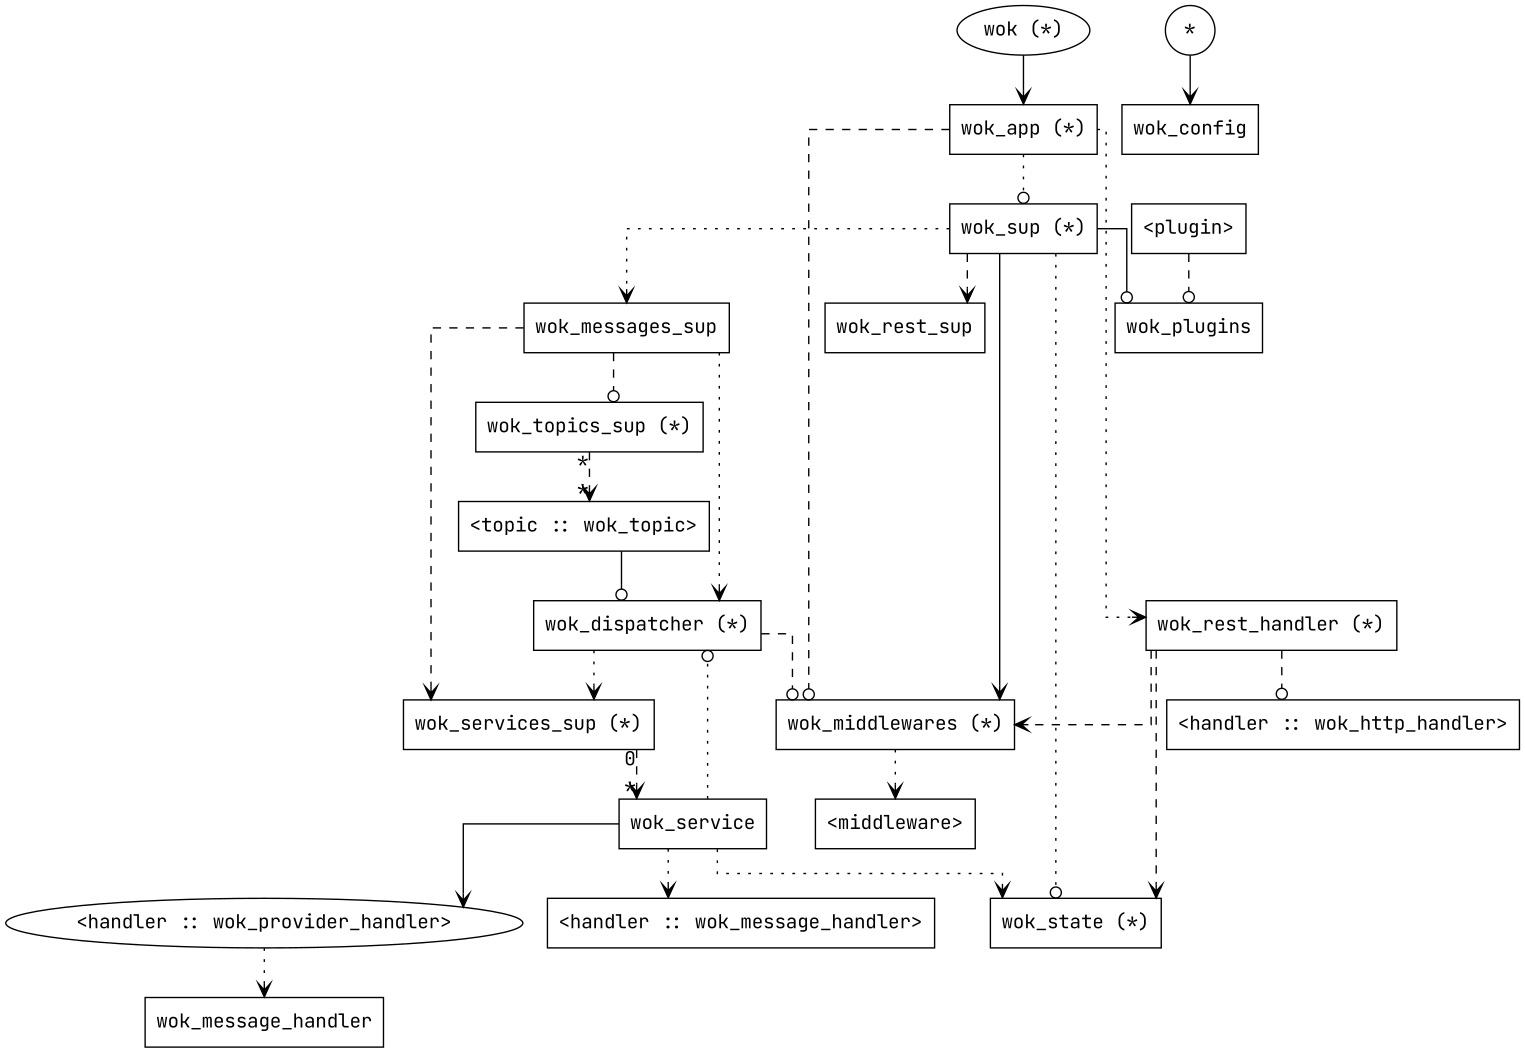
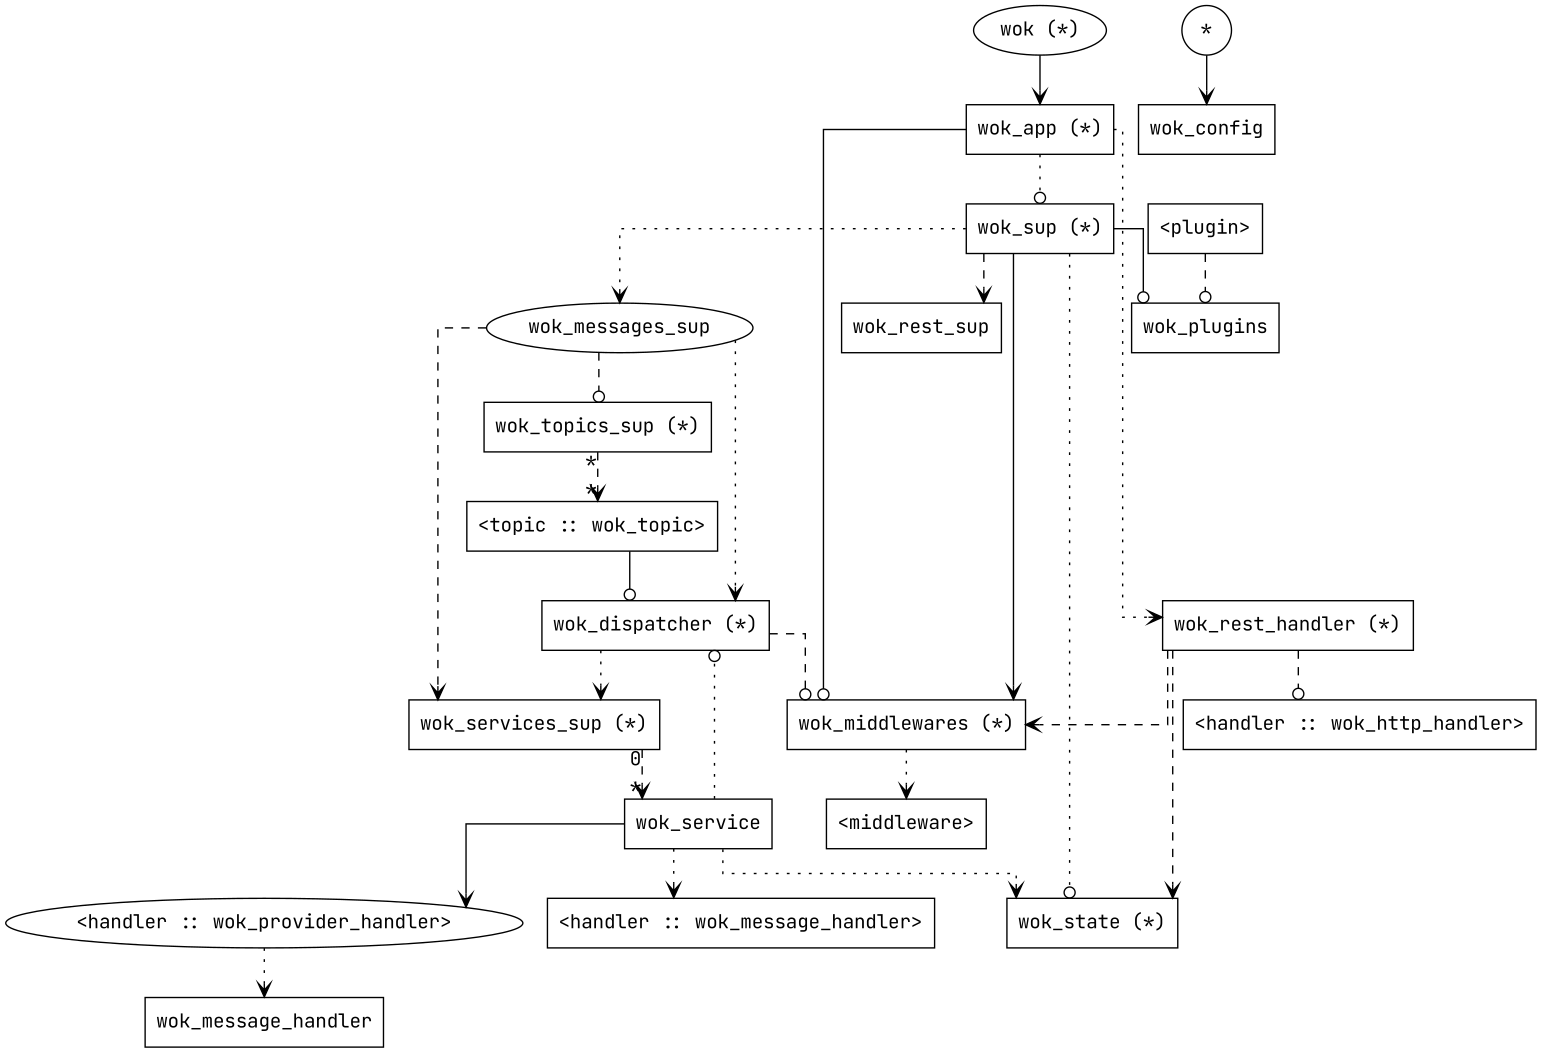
  digraph {
    fontname="JetBrains Mono"
    splines=ortho
    node [fontname="JetBrains Mono" shape=box]
    edge [arrowhead=vee fontname="JetBrains Mono" style=dotted]
    n1 [label="wok (*)" shape=oval]
    n2 [label="wok_app (*)"]
    n3 [label="wok_sup (*)"]
    n4 [label="wok_rest_handler (*)"]
    n5 [label="wok_middlewares (*)"]
    n6 [label="wok_state (*)"]
-   wok_messages_sup
+   wok_messages_sup [shape=ellipse]
    wok_rest_sup
    wok_plugins
    "<handler :: wok_http_handler>"
    "<middleware>"
    n12 [label="wok_dispatcher (*)"]
    n13 [label="wok_services_sup (*)"]
    n14 [label="wok_topics_sup (*)"]
    wok_service
    "<handler :: wok_message_handler>"
    "<handler :: wok_provider_handler>" [shape=ellipse]
    n18 [label="<topic :: wok_topic>"]
    n19 [label="*" shape=circle]
    wok_config
    "<plugin>"
    wok_message_handler
    n1 -> n2 [style=solid]
    n2 -> n3 [arrowhead=odot]
    n2 -> n4
-   n2 -> n5 [arrowhead=odot style=dashed]
+   n2 -> n5 [arrowhead=odot style=solid]
    n3 -> n5 [style=solid]
    n3 -> n6 [arrowhead=odot]
    n3 -> wok_messages_sup
    n3 -> wok_rest_sup [style=dashed]
    n3 -> wok_plugins [arrowhead=odot style=solid]
    n4 -> n5 [style=dashed]
    n4 -> n6 [style=dashed]
    n4 -> "<handler :: wok_http_handler>" [arrowhead=odot style=dashed]
    n5 -> "<middleware>"
    wok_messages_sup -> n12
    wok_messages_sup -> n13 [style=dashed]
    wok_messages_sup -> n14 [arrowhead=odot style=dashed]
    n12 -> n5 [arrowhead=odot style=dashed]
    n12 -> n13
    n13 -> wok_service [headlabel="*" style=dashed taillabel=0]
    n14 -> n18 [headlabel="*" style=dashed taillabel="*"]
    wok_service -> n6
    wok_service -> n12 [arrowhead=odot]
    wok_service -> "<handler :: wok_message_handler>"
    wok_service -> "<handler :: wok_provider_handler>" [style=solid]
    "<handler :: wok_provider_handler>" -> wok_message_handler
    n18 -> n12 [arrowhead=odot style=solid]
    n19 -> wok_config [style=solid]
    "<plugin>" -> wok_plugins [arrowhead=odot style=dashed]
  }
